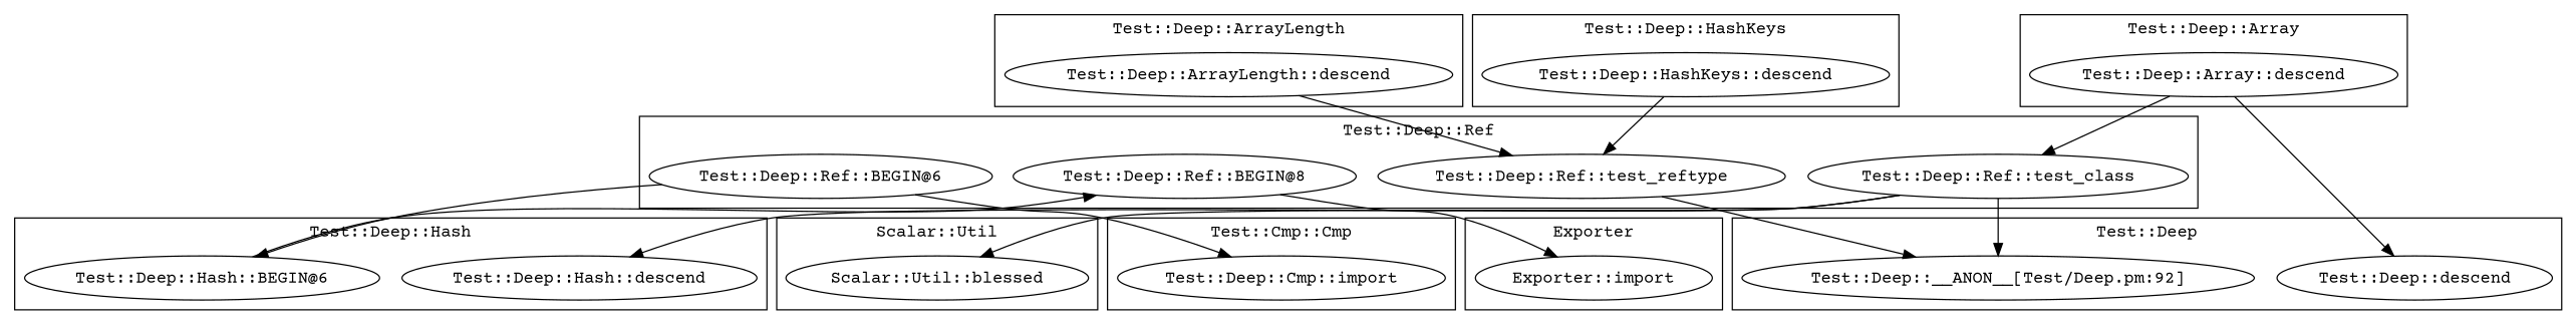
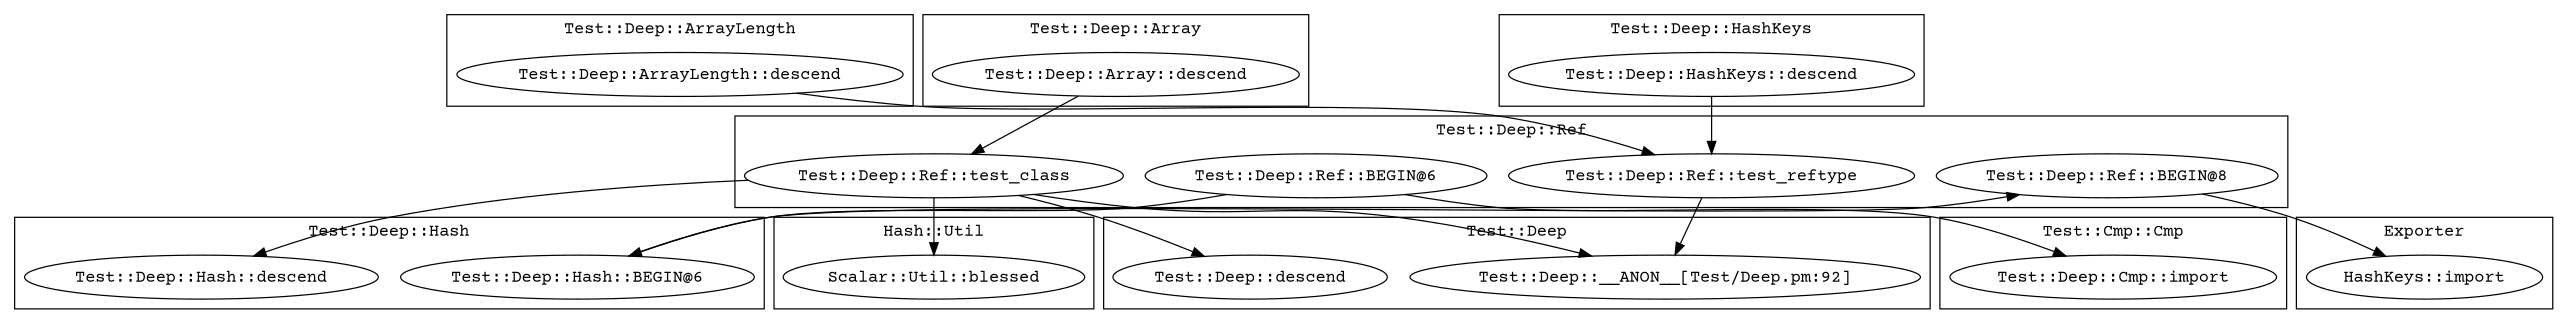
  digraph {
    fontname="Courier Prime"
    node [fontname="Courier Prime"]
    edge [fontname="Courier Prime"]
    "Test::Deep::Cmp::import"
    "Test::Deep::Hash::BEGIN@6"
    "Test::Deep::Hash::descend"
    "Test::Deep::ArrayLength::descend"
    "Test::Deep::Ref::test_class"
    "Test::Deep::Ref::test_reftype"
    "Test::Deep::Ref::BEGIN@6"
    "Test::Deep::Ref::BEGIN@8"
    "Test::Deep::Array::descend"
    "Test::Deep::HashKeys::descend"
    "Scalar::Util::blessed"
    "Test::Deep::descend"
    "Test::Deep::__ANON__[Test/Deep.pm:92]"
-   "Exporter::import"
+   "Exporter::import" [label="HashKeys::import"]
    subgraph cluster_1 {
      label="Test::Cmp::Cmp"
      "Test::Deep::Cmp::import"
    }
    subgraph cluster_2 {
      label="Test::Deep::Hash"
      "Test::Deep::Hash::BEGIN@6"
      "Test::Deep::Hash::descend"
    }
    subgraph cluster_3 {
      label="Test::Deep::ArrayLength"
      "Test::Deep::ArrayLength::descend"
    }
    subgraph cluster_4 {
      label="Test::Deep::Ref"
      "Test::Deep::Ref::test_class"
      "Test::Deep::Ref::test_reftype"
      "Test::Deep::Ref::BEGIN@6"
      "Test::Deep::Ref::BEGIN@8"
    }
    subgraph cluster_5 {
      label="Test::Deep::Array"
      "Test::Deep::Array::descend"
    }
    subgraph cluster_6 {
      label="Test::Deep::HashKeys"
      "Test::Deep::HashKeys::descend"
    }
    subgraph cluster_7 {
-     label="Scalar::Util"
+     label="Hash::Util"
      "Scalar::Util::blessed"
    }
    subgraph cluster_8 {
      label="Test::Deep"
      "Test::Deep::descend"
      "Test::Deep::__ANON__[Test/Deep.pm:92]"
    }
    subgraph cluster_9 {
      label=Exporter
      "Exporter::import"
    }
    "Test::Deep::Hash::BEGIN@6" -> "Test::Deep::Ref::BEGIN@8"
    "Test::Deep::ArrayLength::descend" -> "Test::Deep::Ref::test_reftype"
    "Test::Deep::Ref::test_class" -> "Test::Deep::Hash::descend"
    "Test::Deep::Ref::test_class" -> "Scalar::Util::blessed"
-   "Test::Deep::Array::descend" -> "Test::Deep::descend"
+   "Test::Deep::Ref::test_class" -> "Test::Deep::descend"
    "Test::Deep::Ref::test_class" -> "Test::Deep::__ANON__[Test/Deep.pm:92]"
    "Test::Deep::Ref::test_reftype" -> "Test::Deep::__ANON__[Test/Deep.pm:92]"
    "Test::Deep::Ref::BEGIN@6" -> "Test::Deep::Cmp::import"
    "Test::Deep::Ref::BEGIN@6" -> "Test::Deep::Hash::BEGIN@6"
    "Test::Deep::Ref::BEGIN@8" -> "Exporter::import"
    "Test::Deep::Array::descend" -> "Test::Deep::Ref::test_class"
    "Test::Deep::HashKeys::descend" -> "Test::Deep::Ref::test_reftype"
  }
